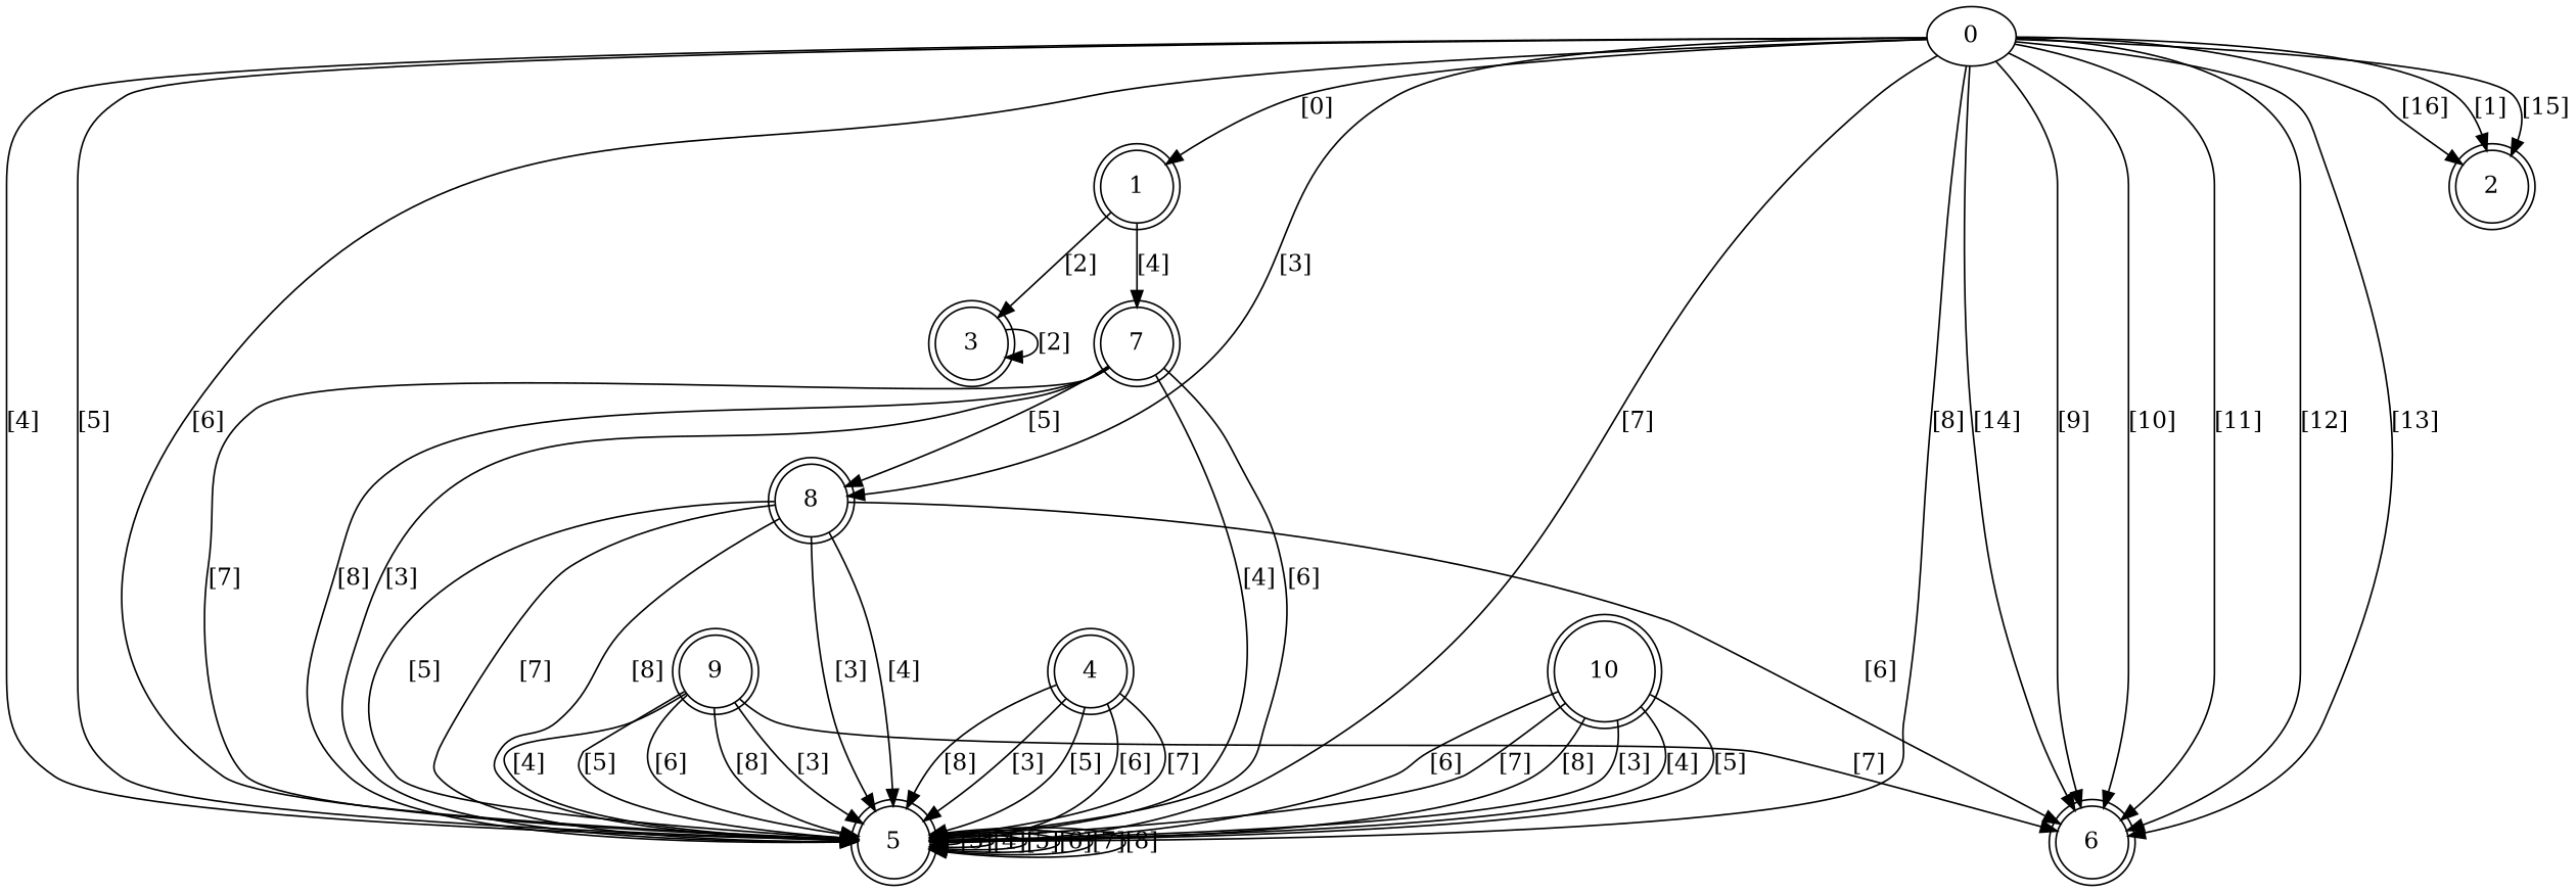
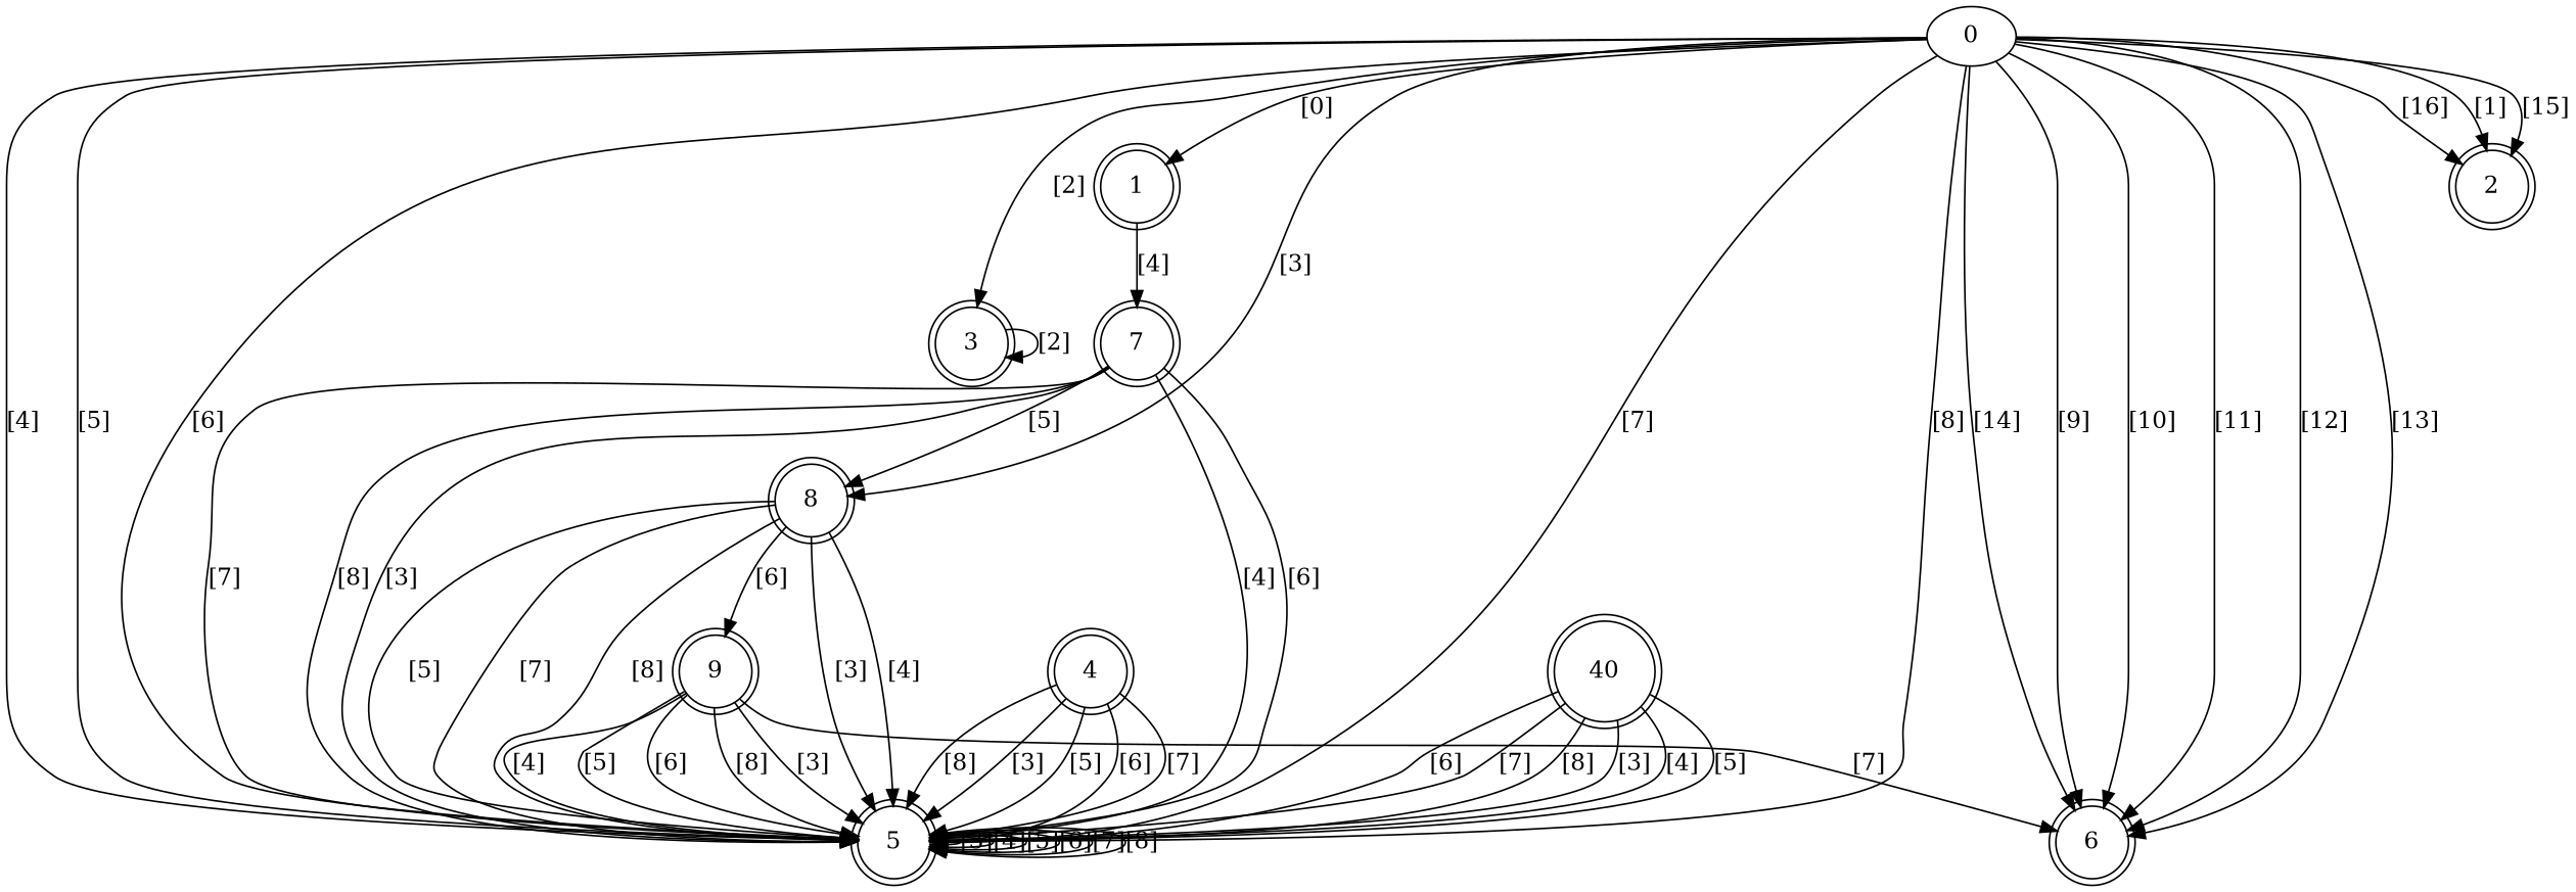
  digraph {
    rankdir=TB
    node [shape=doublecircle]
    1
    7
    3
    4
    5
    8
    9
    6
-   10
+   10 [label=40]
    0 [shape=""]
    2
    1 -> 7 [label="[4]"]
    7 -> 5 [label="[3]"]
    7 -> 5 [label="[4]"]
    7 -> 5 [label="[6]"]
    7 -> 5 [label="[7]"]
    7 -> 5 [label="[8]"]
    7 -> 8 [label="[5]"]
    3 -> 3 [label="[2]"]
    4 -> 5 [label="[3]"]
    4 -> 5 [label="[5]"]
    4 -> 5 [label="[6]"]
    4 -> 5 [label="[7]"]
    4 -> 5 [label="[8]"]
    5 -> 5 [label="[3]"]
    5 -> 5 [label="[4]"]
    5 -> 5 [label="[5]"]
    5 -> 5 [label="[6]"]
    5 -> 5 [label="[7]"]
    5 -> 5 [label="[8]"]
    8 -> 5 [label="[3]"]
    8 -> 5 [label="[4]"]
    8 -> 5 [label="[5]"]
    8 -> 5 [label="[7]"]
    8 -> 5 [label="[8]"]
-   8 -> 6 [label="[6]"]
+   8 -> 9 [label="[6]"]
    9 -> 5 [label="[3]"]
    9 -> 5 [label="[4]"]
    9 -> 5 [label="[5]"]
    9 -> 5 [label="[6]"]
    9 -> 5 [label="[8]"]
    9 -> 6 [label="[7]"]
    10 -> 5 [label="[3]"]
    10 -> 5 [label="[4]"]
    10 -> 5 [label="[5]"]
    10 -> 5 [label="[6]"]
    10 -> 5 [label="[7]"]
    10 -> 5 [label="[8]"]
    0 -> 1 [label="[0]"]
-   1 -> 3 [label="[2]"]
+   0 -> 3 [label="[2]"]
    0 -> 5 [label="[4]"]
    0 -> 5 [label="[5]"]
    0 -> 5 [label="[6]"]
    0 -> 5 [label="[7]"]
    0 -> 5 [label="[8]"]
    0 -> 8 [label="[3]"]
    0 -> 6 [label="[9]"]
    0 -> 6 [label="[10]"]
    0 -> 6 [label="[11]"]
    0 -> 6 [label="[12]"]
    0 -> 6 [label="[13]"]
    0 -> 6 [label="[14]"]
    0 -> 2 [label="[1]"]
    0 -> 2 [label="[15]"]
    0 -> 2 [label="[16]"]
  }
